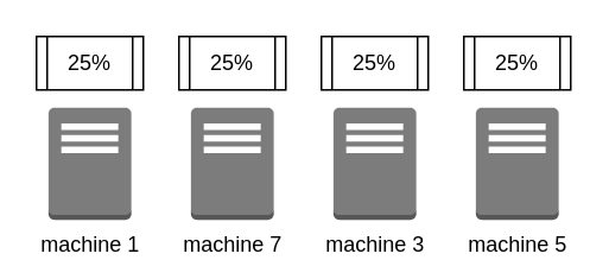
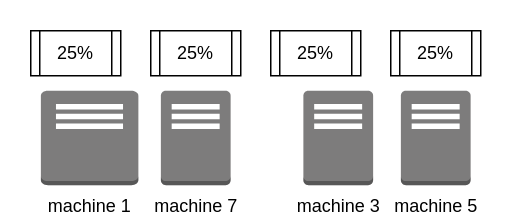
  <mxCell id="0" />
  <mxCell id="1" parent="0" />
- <mxCell id="2" value="machine 1" style="outlineConnect=0;dashed=0;verticalLabelPosition=bottom;verticalAlign=top;align=center;html=1;shape=mxgraph.aws3.traditional_server;fillColor=#7D7C7C;gradientColor=none;" vertex="1" parent="1"><mxGeometry x="26.75" y="60" width="46.5" height="63" as="geometry" /></mxCell>
+ <mxCell id="2" value="machine 1" style="outlineConnect=0;dashed=0;verticalLabelPosition=bottom;verticalAlign=top;align=center;html=1;shape=mxgraph.aws3.traditional_server;fillColor=#7D7C7C;gradientColor=none;" vertex="1" parent="1"><mxGeometry x="26.75" y="60" width="65" height="63" as="geometry" /></mxCell>
  <mxCell id="3" value="machine 7" style="outlineConnect=0;dashed=0;verticalLabelPosition=bottom;verticalAlign=top;align=center;html=1;shape=mxgraph.aws3.traditional_server;fillColor=#7D7C7C;gradientColor=none;" vertex="1" parent="1"><mxGeometry x="106.75" y="60" width="46.5" height="63" as="geometry" /></mxCell>
- <mxCell id="4" value="machine 3" style="outlineConnect=0;dashed=0;verticalLabelPosition=bottom;verticalAlign=top;align=center;html=1;shape=mxgraph.aws3.traditional_server;fillColor=#7D7C7C;gradientColor=none;" vertex="1" parent="1"><mxGeometry x="186.75" y="60" width="46.5" height="63" as="geometry" /></mxCell>
+ <mxCell id="4" value="machine 3" style="outlineConnect=0;dashed=0;verticalLabelPosition=bottom;verticalAlign=top;align=center;html=1;shape=mxgraph.aws3.traditional_server;fillColor=#7D7C7C;gradientColor=none;" vertex="1" parent="1"><mxGeometry x="201.75" y="60" width="46.5" height="63" as="geometry" /></mxCell>
  <mxCell id="5" value="machine 5" style="outlineConnect=0;dashed=0;verticalLabelPosition=bottom;verticalAlign=top;align=center;html=1;shape=mxgraph.aws3.traditional_server;fillColor=#7D7C7C;gradientColor=none;" vertex="1" parent="1"><mxGeometry x="266.75" y="60" width="46.5" height="63" as="geometry" /></mxCell>
  <mxCell id="6" value="25%" style="shape=process;whiteSpace=wrap;html=1;backgroundOutline=1;" vertex="1" parent="1"><mxGeometry x="20" y="20" width="60" height="30" as="geometry" /></mxCell>
  <mxCell id="7" value="25%" style="shape=process;whiteSpace=wrap;html=1;backgroundOutline=1;" vertex="1" parent="1"><mxGeometry x="100" y="20" width="60" height="30" as="geometry" /></mxCell>
  <mxCell id="8" value="25%" style="shape=process;whiteSpace=wrap;html=1;backgroundOutline=1;" vertex="1" parent="1"><mxGeometry x="180" y="20" width="60" height="30" as="geometry" /></mxCell>
  <mxCell id="9" value="25%" style="shape=process;whiteSpace=wrap;html=1;backgroundOutline=1;" vertex="1" parent="1"><mxGeometry x="260" y="20" width="60" height="30" as="geometry" /></mxCell>
